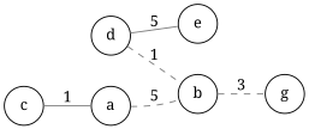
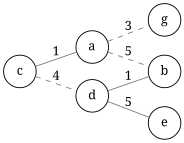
  digraph {
    fontname="Noto Serif"
    rankdir=LR
    node [fixedsize=true fontname="Noto Serif" shape=circle]
    edge [color=gray50 dir=none fontname="Noto Serif" penwidth=1 style=dashed]
    a
    b
    g
    c
    d
    e
    a -> b [label=5]
-   b -> g [label=3]
+   a -> g [label=3]
    c -> a [label=1 style=solid]
-   d -> b [label=1]
+   c -> d [label=4]
+   d -> b [label=1 style=solid]
    d -> e [label=5 style=solid]
  }
